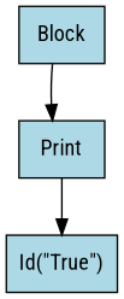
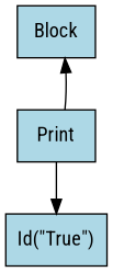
  digraph {
    fontname="Roboto Condensed"
    node [fillcolor=lightblue fontname="Roboto Condensed" shape=box style=filled]
    edge [fontname="Roboto Condensed"]
    n1 [label=Block]
    n2 [label=Print]
    n3 [label="Id(\"True\")"]
-   n1 -> n2
+   n2 -> n1
    n2 -> n3
  }
